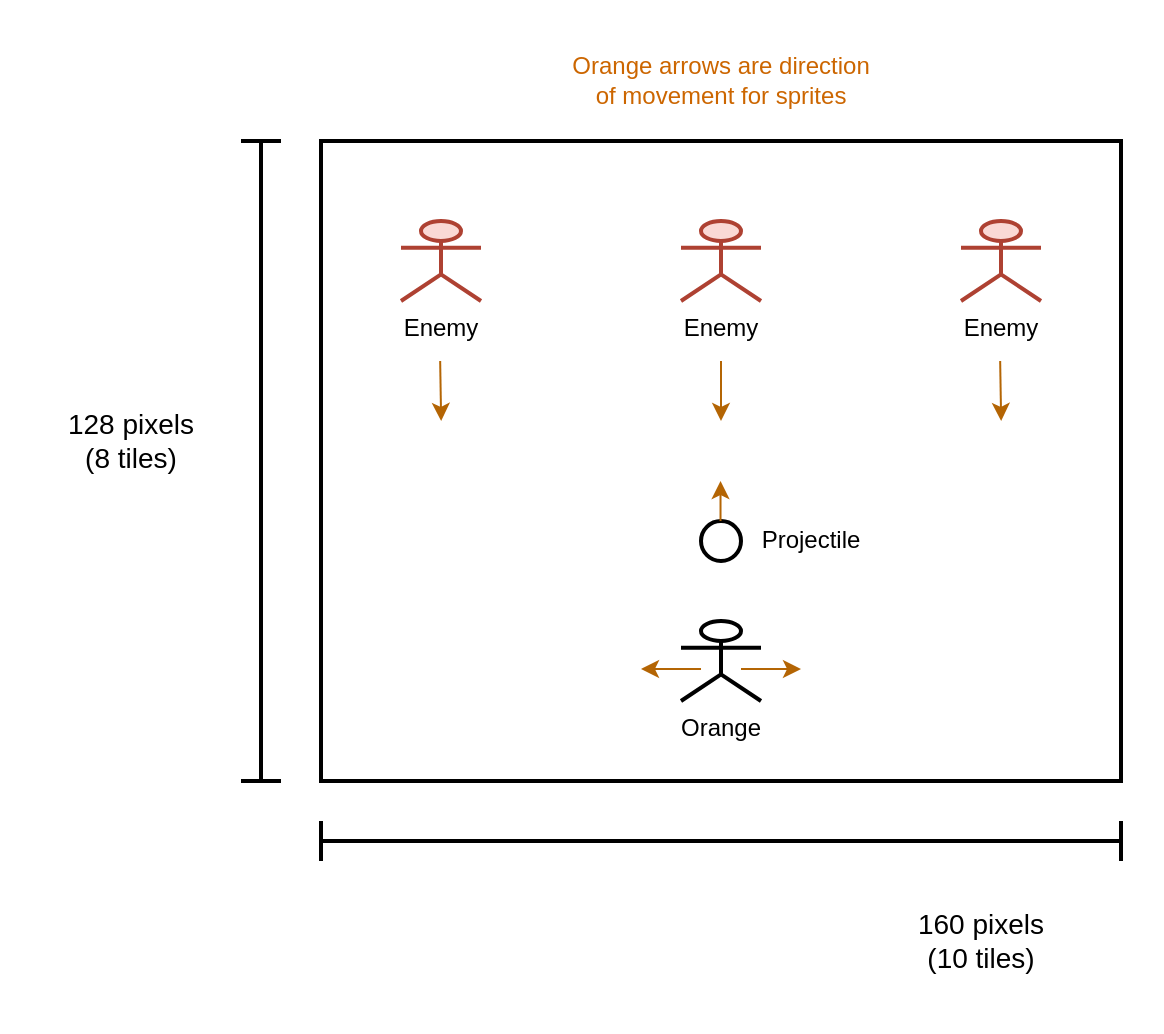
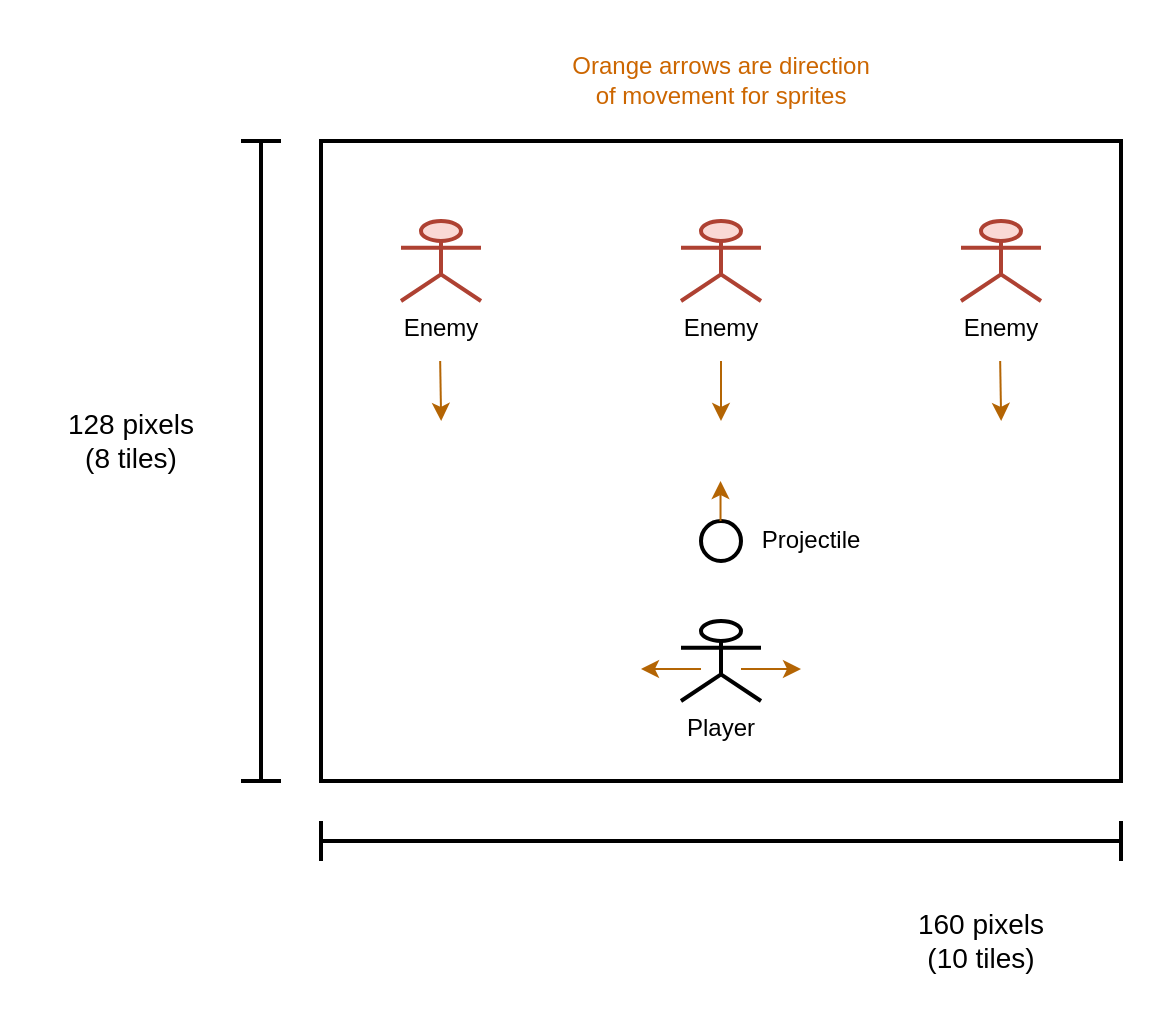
  <mxCell id="0" />
  <mxCell id="1" parent="0" />
  <mxCell id="2" value="" style="rounded=0;whiteSpace=wrap;html=1;fillColor=none;strokeWidth=2;" vertex="1" parent="1"><mxGeometry x="160" y="70" width="400" height="320" as="geometry" /></mxCell>
- <mxCell id="3" value="Orange" style="shape=umlActor;verticalLabelPosition=bottom;verticalAlign=top;html=1;outlineConnect=0;strokeWidth=2;" vertex="1" parent="1"><mxGeometry x="340" y="310" width="40" height="40" as="geometry" /></mxCell>
+ <mxCell id="3" value="Player" style="shape=umlActor;verticalLabelPosition=bottom;verticalAlign=top;html=1;outlineConnect=0;strokeWidth=2;" vertex="1" parent="1"><mxGeometry x="340" y="310" width="40" height="40" as="geometry" /></mxCell>
  <mxCell id="4" value="Enemy" style="shape=umlActor;verticalLabelPosition=bottom;verticalAlign=top;html=1;outlineConnect=0;strokeWidth=2;fillColor=#fad9d5;strokeColor=#ae4132;" vertex="1" parent="1"><mxGeometry x="200" y="110" width="40" height="40" as="geometry" /></mxCell>
  <mxCell id="5" value="Enemy" style="shape=umlActor;verticalLabelPosition=bottom;verticalAlign=top;html=1;outlineConnect=0;strokeWidth=2;fillColor=#fad9d5;strokeColor=#ae4132;" vertex="1" parent="1"><mxGeometry x="340" y="110" width="40" height="40" as="geometry" /></mxCell>
  <mxCell id="6" value="Enemy" style="shape=umlActor;verticalLabelPosition=bottom;verticalAlign=top;html=1;outlineConnect=0;strokeWidth=2;fillColor=#fad9d5;strokeColor=#ae4132;" vertex="1" parent="1"><mxGeometry x="480" y="110" width="40" height="40" as="geometry" /></mxCell>
  <mxCell id="7" value="" style="endArrow=classic;html=1;fillColor=#fad7ac;strokeColor=#b46504;" edge="1" parent="1"><mxGeometry width="50" height="50" relative="1" as="geometry"><mxPoint x="370" y="334" as="sourcePoint" /><mxPoint x="400" y="334" as="targetPoint" /></mxGeometry></mxCell>
  <mxCell id="8" value="" style="endArrow=classic;html=1;fillColor=#fad7ac;strokeColor=#b46504;" edge="1" parent="1"><mxGeometry width="50" height="50" relative="1" as="geometry"><mxPoint x="350" y="334" as="sourcePoint" /><mxPoint x="320" y="334" as="targetPoint" /></mxGeometry></mxCell>
  <mxCell id="9" value="" style="endArrow=classic;html=1;fillColor=#fad7ac;strokeColor=#b46504;" edge="1" parent="1"><mxGeometry width="50" height="50" relative="1" as="geometry"><mxPoint x="219.58" y="180" as="sourcePoint" /><mxPoint x="220.08" y="210" as="targetPoint" /><Array as="points"><mxPoint x="220.08" y="180" /></Array></mxGeometry></mxCell>
  <mxCell id="10" value="" style="endArrow=classic;html=1;fillColor=#fad7ac;strokeColor=#b46504;" edge="1" parent="1"><mxGeometry width="50" height="50" relative="1" as="geometry"><mxPoint x="360" y="180" as="sourcePoint" /><mxPoint x="360" y="210" as="targetPoint" /></mxGeometry></mxCell>
  <mxCell id="11" value="" style="endArrow=classic;html=1;fillColor=#fad7ac;strokeColor=#b46504;" edge="1" parent="1"><mxGeometry width="50" height="50" relative="1" as="geometry"><mxPoint x="499.58" y="180" as="sourcePoint" /><mxPoint x="500.08" y="210" as="targetPoint" /></mxGeometry></mxCell>
  <mxCell id="12" value="" style="ellipse;whiteSpace=wrap;html=1;aspect=fixed;strokeWidth=2;direction=south;" vertex="1" parent="1"><mxGeometry x="350" y="260" width="20" height="20" as="geometry" /></mxCell>
  <mxCell id="13" value="" style="endArrow=classic;html=1;fillColor=#fad7ac;strokeColor=#b46504;" edge="1" parent="1"><mxGeometry width="50" height="50" relative="1" as="geometry"><mxPoint x="359.76" y="260" as="sourcePoint" /><mxPoint x="359.76" y="240" as="targetPoint" /></mxGeometry></mxCell>
  <mxCell id="14" value="Projectile" style="text;html=1;align=center;verticalAlign=middle;resizable=0;points=[];autosize=1;strokeColor=none;fillColor=none;" vertex="1" parent="1"><mxGeometry x="370" y="255" width="70" height="30" as="geometry" /></mxCell>
  <mxCell id="15" value="" style="shape=crossbar;whiteSpace=wrap;html=1;rounded=1;strokeWidth=2;" vertex="1" parent="1"><mxGeometry x="160" y="410" width="400" height="20" as="geometry" /></mxCell>
  <mxCell id="16" value="" style="shape=crossbar;whiteSpace=wrap;html=1;rounded=1;direction=south;strokeWidth=2;" vertex="1" parent="1"><mxGeometry x="120" y="70" width="20" height="320" as="geometry" /></mxCell>
  <mxCell id="17" value="&lt;font style=&quot;font-size: 14px;&quot;&gt;160 pixels&lt;br&gt;(10 tiles)&lt;/font&gt;" style="text;html=1;align=center;verticalAlign=middle;resizable=0;points=[];autosize=1;strokeColor=none;fillColor=none;" vertex="1" parent="1"><mxGeometry x="445" y="445" width="90" height="50" as="geometry" /></mxCell>
  <mxCell id="18" value="&lt;font style=&quot;font-size: 14px;&quot;&gt;128 pixels&lt;br&gt;(8 tiles)&lt;/font&gt;" style="text;html=1;align=center;verticalAlign=middle;resizable=0;points=[];autosize=1;strokeColor=none;fillColor=none;" vertex="1" parent="1"><mxGeometry x="20" y="195" width="90" height="50" as="geometry" /></mxCell>
  <mxCell id="19" value="&lt;font color=&quot;#cc6600&quot;&gt;Orange arrows are direction&lt;br&gt;of movement for sprites&lt;/font&gt;" style="text;html=1;align=center;verticalAlign=middle;resizable=0;points=[];autosize=1;strokeColor=none;fillColor=none;" vertex="1" parent="1"><mxGeometry x="270" y="20" width="180" height="40" as="geometry" /></mxCell>
